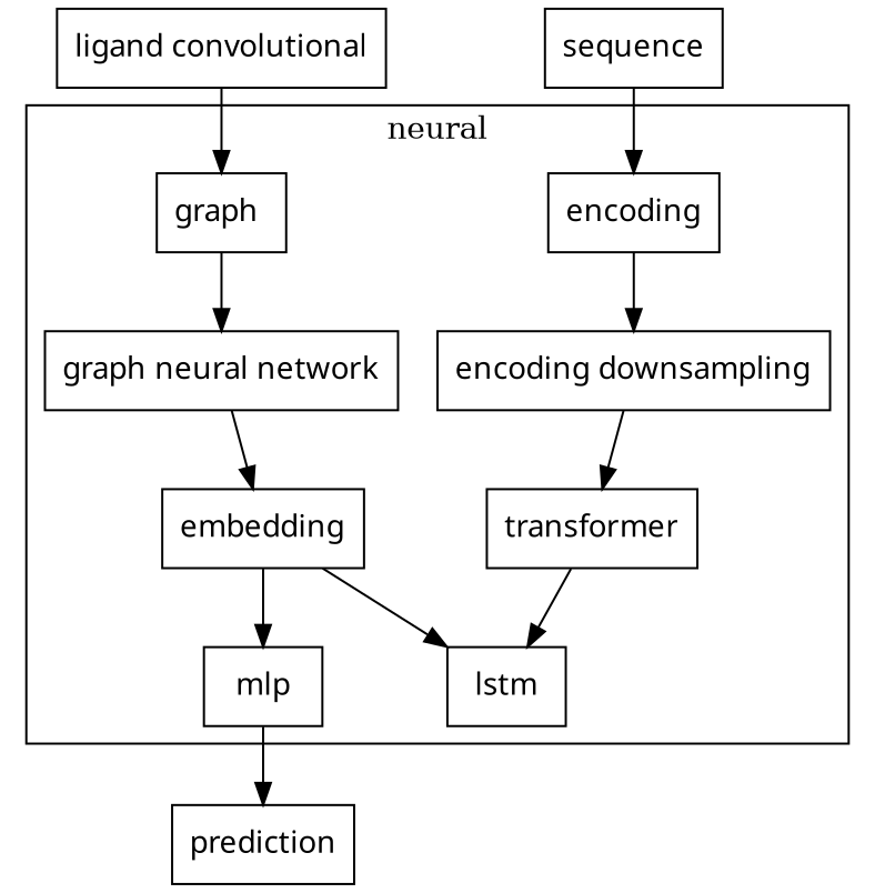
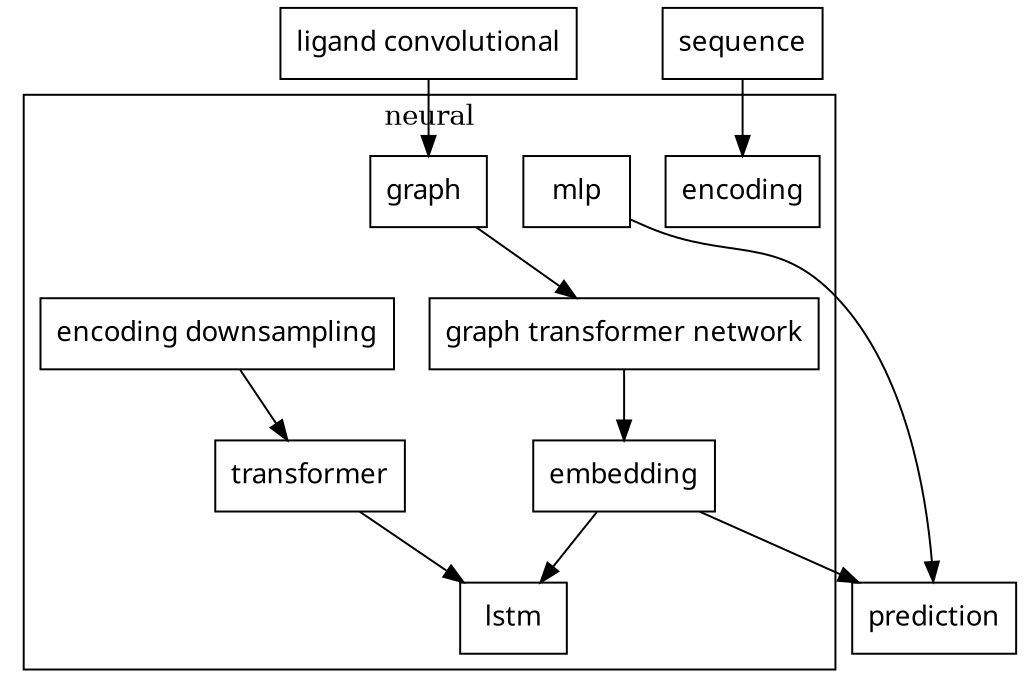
  digraph {
    node [fontname="Noto Sans" shape=box]
    n1 [label="ligand convolutional"]
    sequence
    "graph "
    encoding
-   "graph neural network"
+   "graph neural network" [label="graph transformer network"]
    n6 [label="encoding downsampling"]
    embedding
    transformer
    mlp
    lstm
    prediction
    subgraph sub_1 {
      rank=same
      n1
      sequence
    }
    subgraph cluster_2 {
      label=neural
      embedding
      transformer
      mlp
      lstm
      subgraph sub_3 {
        label=model
        rank=same
        "graph "
        encoding
      }
      subgraph sub_4 {
        label=model
        rank=same
        "graph neural network"
        n6
      }
    }
    n1 -> "graph "
    sequence -> encoding
    "graph " -> "graph neural network"
-   encoding -> n6
    "graph neural network" -> embedding
    n6 -> transformer
-   embedding -> mlp
+   embedding -> prediction
    embedding -> lstm
    transformer -> lstm
    mlp -> prediction
  }
